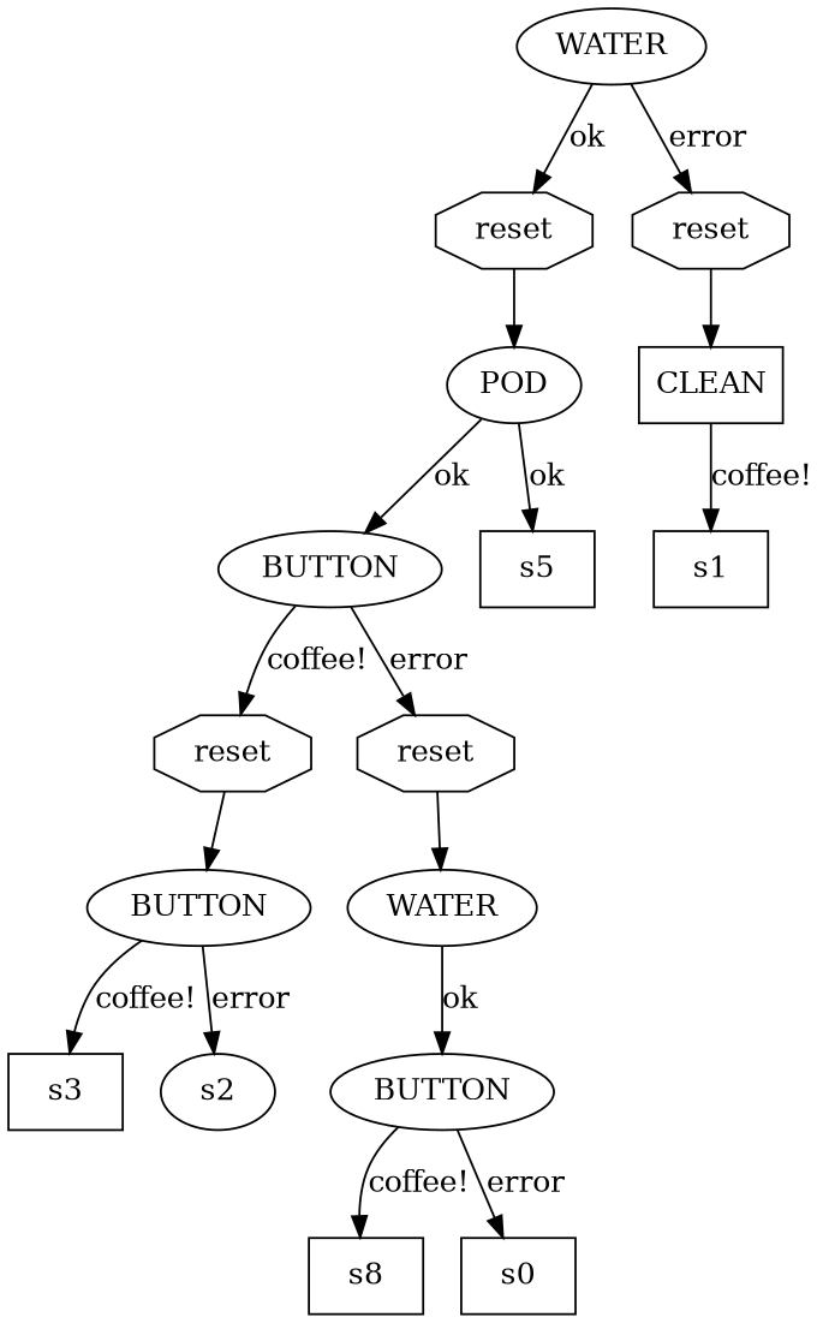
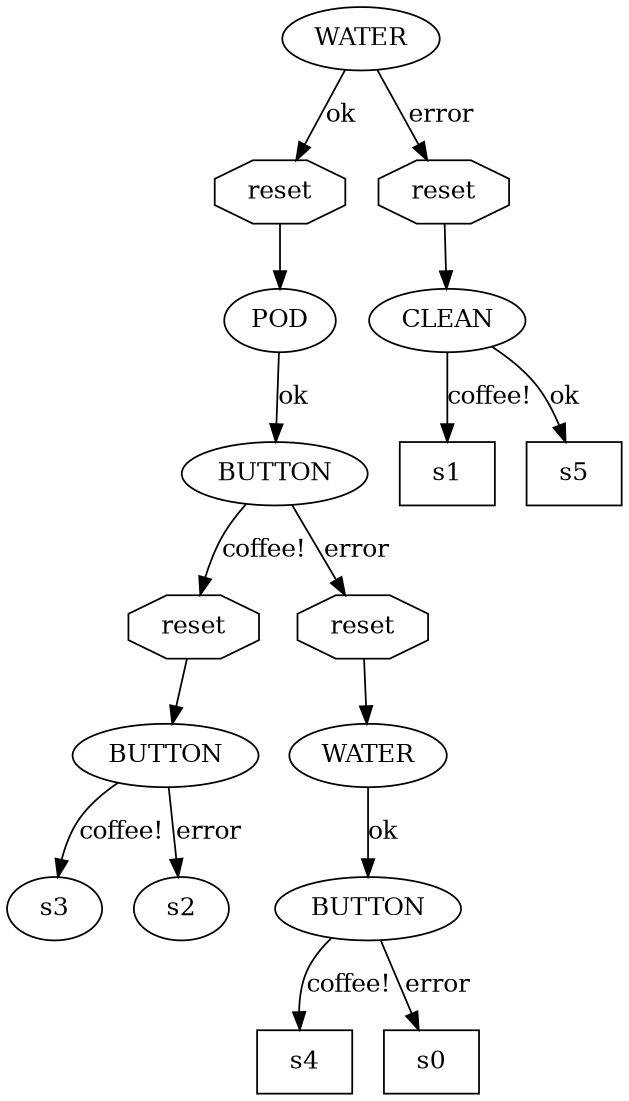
  digraph {
    node [shape=oval]
    n1 [label=WATER]
    n2 [label=reset shape=octagon]
    n3 [label=reset shape=octagon]
    n4 [label=POD]
-   n5 [label=CLEAN shape=box]
+   n5 [label=CLEAN]
    n6 [label=BUTTON]
    n7 [label=s1 shape=box]
    n8 [label=s5 shape=box]
    n9 [label=reset shape=octagon]
    n10 [label=reset shape=octagon]
    n11 [label=BUTTON]
    n12 [label=WATER]
-   n13 [label=s3 shape=box]
+   n13 [label=s3 shape=ellipse]
    n14 [label=s2 shape=ellipse]
    n15 [label=BUTTON]
-   n16 [label=s8 shape=box]
+   n16 [label=s4 shape=box]
    n17 [label=s0 shape=box]
    n1 -> n2 [label=ok]
    n1 -> n3 [label=error]
    n2 -> n4
    n3 -> n5
    n4 -> n6 [label=ok]
    n5 -> n7 [label="coffee!"]
-   n4 -> n8 [label=ok]
+   n5 -> n8 [label=ok]
    n6 -> n9 [label="coffee!"]
    n6 -> n10 [label=error]
    n9 -> n11
    n10 -> n12
    n11 -> n13 [label="coffee!"]
    n11 -> n14 [label=error]
    n12 -> n15 [label=ok]
    n15 -> n16 [label="coffee!"]
    n15 -> n17 [label=error]
  }
